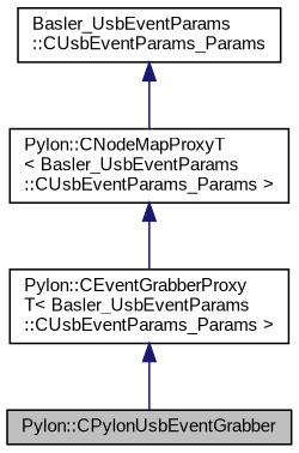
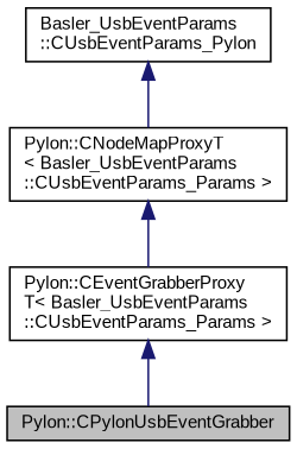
  digraph {
    fontname="Liberation Sans"
    node [color=black fillcolor=white fontname="Liberation Sans" fontsize=10 shape=record style=filled]
    edge [color=midnightblue dir=back fontname="Liberation Sans" fontsize=10 labelfontname=Helvetica labelfontsize=10 style=solid]
    n1 [fillcolor=grey75 fontcolor=black height=0.2 label="Pylon::CPylonUsbEventGrabber" width=0.4]
    n2 [height=0.2 label="Pylon::CEventGrabberProxy\lT\< Basler_UsbEventParams\l::CUsbEventParams_Params \>" width=0.4]
    n3 [height=0.2 label="Pylon::CNodeMapProxyT\l\< Basler_UsbEventParams\l::CUsbEventParams_Params \>" width=0.4]
-   n4 [height=0.2 label="Basler_UsbEventParams\l::CUsbEventParams_Params" width=0.4]
+   n4 [height=0.2 label="Basler_UsbEventParams\l::CUsbEventParams_Pylon" width=0.4]
    n2 -> n1
    n3 -> n2
    n4 -> n3
  }
